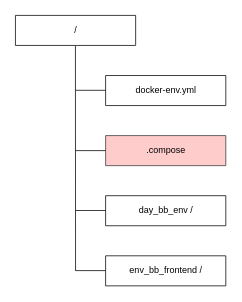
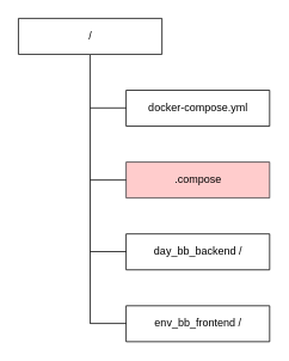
  <mxCell id="0" />
  <mxCell id="1" parent="0" />
  <mxCell id="2" value="/" style="verticalLabelPosition=middle;verticalAlign=middle;html=1;shape=mxgraph.basic.rect;fillColor2=none;strokeWidth=1;size=20;indent=5;labelPosition=center;align=center;" vertex="1" parent="1"><mxGeometry x="20" y="20" width="160" height="40" as="geometry" /></mxCell>
- <mxCell id="3" value="docker-env.yml" style="verticalLabelPosition=middle;verticalAlign=middle;html=1;shape=mxgraph.basic.rect;fillColor2=none;strokeWidth=1;size=20;indent=5;labelPosition=center;align=center;" vertex="1" parent="1"><mxGeometry x="140" y="100" width="160" height="40" as="geometry" /></mxCell>
+ <mxCell id="3" value="docker-compose.yml" style="verticalLabelPosition=middle;verticalAlign=middle;html=1;shape=mxgraph.basic.rect;fillColor2=none;strokeWidth=1;size=20;indent=5;labelPosition=center;align=center;" vertex="1" parent="1"><mxGeometry x="140" y="100" width="160" height="40" as="geometry" /></mxCell>
  <mxCell id="4" value=".compose" style="verticalLabelPosition=middle;verticalAlign=middle;html=1;shape=mxgraph.basic.rect;fillColor2=none;strokeWidth=1;size=20;indent=5;labelPosition=center;align=center;fillColor=#ffcccc;strokeColor=#36393d;" vertex="1" parent="1"><mxGeometry x="140" y="180" width="160" height="40" as="geometry" /></mxCell>
- <mxCell id="5" value="day_bb_env /" style="verticalLabelPosition=middle;verticalAlign=middle;html=1;shape=mxgraph.basic.rect;fillColor2=none;strokeWidth=1;size=20;indent=5;labelPosition=center;align=center;" vertex="1" parent="1"><mxGeometry x="140" y="260" width="160" height="40" as="geometry" /></mxCell>
+ <mxCell id="5" value="day_bb_backend /" style="verticalLabelPosition=middle;verticalAlign=middle;html=1;shape=mxgraph.basic.rect;fillColor2=none;strokeWidth=1;size=20;indent=5;labelPosition=center;align=center;" vertex="1" parent="1"><mxGeometry x="140" y="260" width="160" height="40" as="geometry" /></mxCell>
  <mxCell id="6" value="env_bb_frontend /" style="verticalLabelPosition=middle;verticalAlign=middle;html=1;shape=mxgraph.basic.rect;fillColor2=none;strokeWidth=1;size=20;indent=5;labelPosition=center;align=center;" vertex="1" parent="1"><mxGeometry x="140" y="340" width="160" height="40" as="geometry" /></mxCell>
  <mxCell id="7" value="" style="endArrow=none;html=1;rounded=0;entryX=0.499;entryY=1.018;entryDx=0;entryDy=0;entryPerimeter=0;" edge="1" parent="1" target="2"><mxGeometry width="50" height="50" relative="1" as="geometry"><mxPoint x="100" y="360" as="sourcePoint" /><mxPoint x="280" y="210" as="targetPoint" /><Array as="points" /></mxGeometry></mxCell>
  <mxCell id="8" value="" style="endArrow=none;html=1;rounded=0;" edge="1" parent="1"><mxGeometry width="50" height="50" relative="1" as="geometry"><mxPoint x="100" y="200" as="sourcePoint" /><mxPoint x="140" y="200" as="targetPoint" /></mxGeometry></mxCell>
  <mxCell id="9" value="" style="endArrow=none;html=1;rounded=0;" edge="1" parent="1"><mxGeometry width="50" height="50" relative="1" as="geometry"><mxPoint x="100" y="279.71" as="sourcePoint" /><mxPoint x="140" y="279.71" as="targetPoint" /></mxGeometry></mxCell>
  <mxCell id="10" value="" style="endArrow=none;html=1;rounded=0;" edge="1" parent="1"><mxGeometry width="50" height="50" relative="1" as="geometry"><mxPoint x="100" y="119.71" as="sourcePoint" /><mxPoint x="140" y="119.71" as="targetPoint" /></mxGeometry></mxCell>
  <mxCell id="11" value="" style="endArrow=none;html=1;rounded=0;" edge="1" parent="1"><mxGeometry width="50" height="50" relative="1" as="geometry"><mxPoint x="100" y="359.71" as="sourcePoint" /><mxPoint x="140" y="359.71" as="targetPoint" /></mxGeometry></mxCell>
